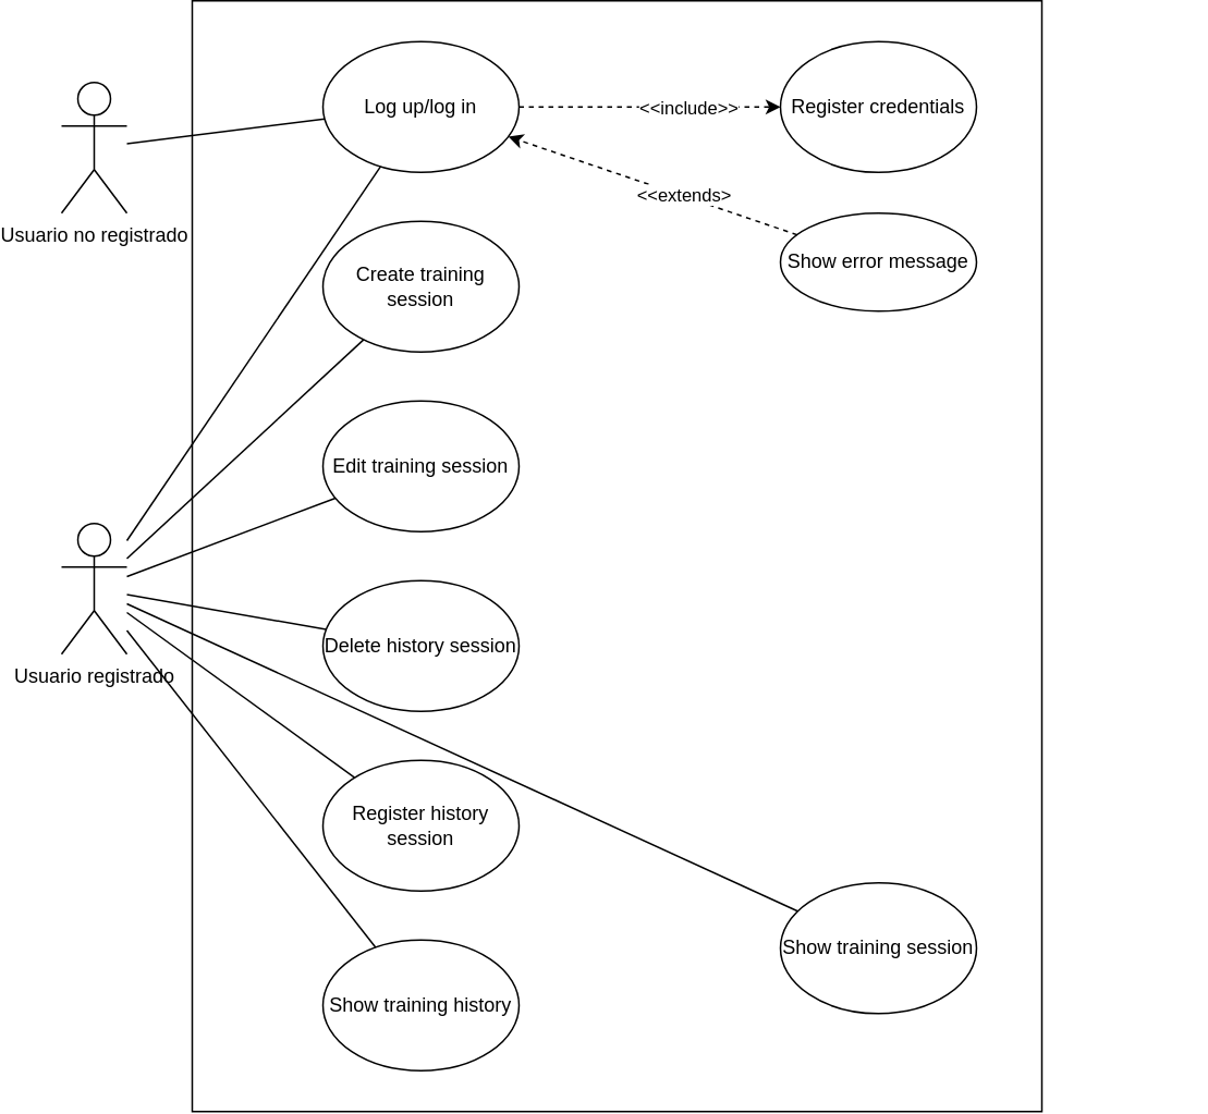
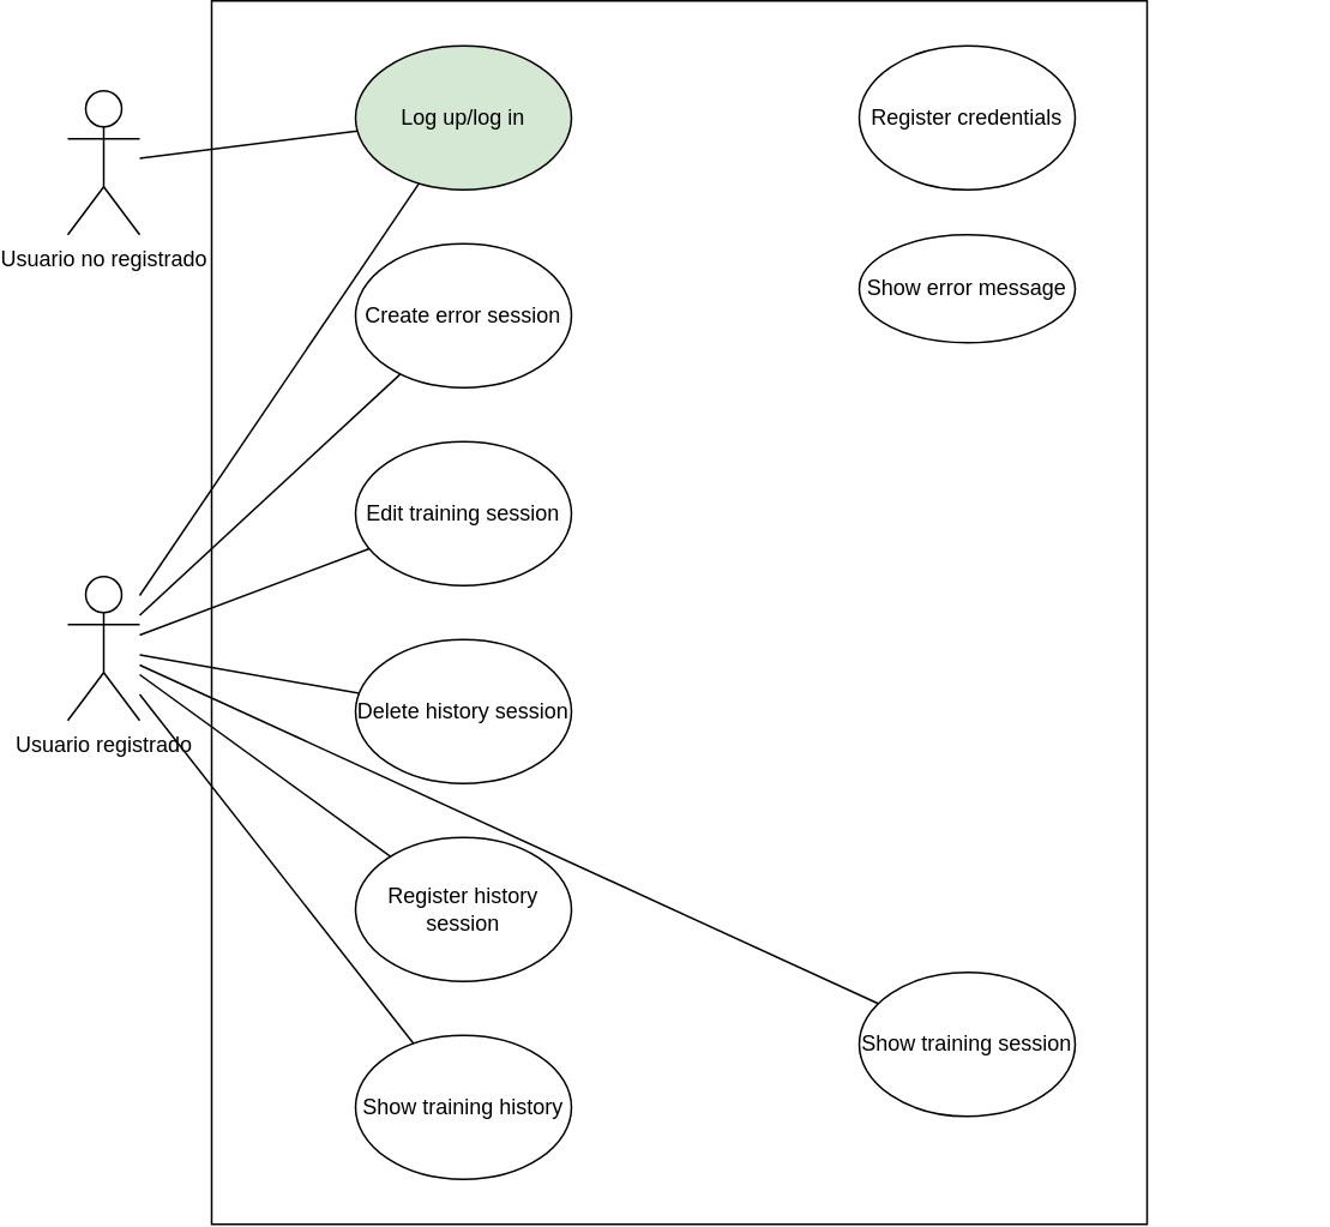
  <mxCell id="0" />
  <mxCell id="1" parent="0" />
  <mxCell id="2" value="Usuario no registrado" style="shape=umlActor;verticalLabelPosition=bottom;verticalAlign=top;html=1;outlineConnect=0;" vertex="1" parent="1"><mxGeometry x="20" y="45" width="40" height="80" as="geometry" /></mxCell>
  <mxCell id="3" value="Usuario registrado" style="shape=umlActor;verticalLabelPosition=bottom;verticalAlign=top;html=1;outlineConnect=0;" vertex="1" parent="1"><mxGeometry x="20" y="315" width="40" height="80" as="geometry" /></mxCell>
  <mxCell id="4" value="" style="rounded=0;whiteSpace=wrap;html=1;rotation=90;" vertex="1" parent="1"><mxGeometry x="20" y="75" width="680" height="520" as="geometry" /></mxCell>
- <mxCell id="5" value="Log up/log in" style="ellipse;whiteSpace=wrap;html=1;" vertex="1" parent="1"><mxGeometry x="180" y="20" width="120" height="80" as="geometry" /></mxCell>
+ <mxCell id="5" value="Log up/log in" style="ellipse;whiteSpace=wrap;html=1;fillColor=#d5e8d4;" vertex="1" parent="1"><mxGeometry x="180" y="20" width="120" height="80" as="geometry" /></mxCell>
  <mxCell id="6" value="" style="endArrow=none;html=1;rounded=0;" edge="1" parent="1" source="2" target="5"><mxGeometry width="50" height="50" relative="1" as="geometry"><mxPoint x="0" y="655" as="sourcePoint" /><mxPoint x="50" y="605" as="targetPoint" /></mxGeometry></mxCell>
  <mxCell id="7" value="" style="endArrow=none;html=1;rounded=0;" edge="1" parent="1" source="3" target="5"><mxGeometry width="50" height="50" relative="1" as="geometry"><mxPoint x="-30" y="590" as="sourcePoint" /><mxPoint x="20" y="540" as="targetPoint" /></mxGeometry></mxCell>
- <mxCell id="8" value="Create training session" style="ellipse;whiteSpace=wrap;html=1;" vertex="1" parent="1"><mxGeometry x="180" y="130" width="120" height="80" as="geometry" /></mxCell>
+ <mxCell id="8" value="Create error session" style="ellipse;whiteSpace=wrap;html=1;" vertex="1" parent="1"><mxGeometry x="180" y="130" width="120" height="80" as="geometry" /></mxCell>
  <mxCell id="9" value="Edit training session" style="ellipse;whiteSpace=wrap;html=1;" vertex="1" parent="1"><mxGeometry x="180" y="240" width="120" height="80" as="geometry" /></mxCell>
  <mxCell id="10" value="Delete history session" style="ellipse;whiteSpace=wrap;html=1;" vertex="1" parent="1"><mxGeometry x="180" y="350" width="120" height="80" as="geometry" /></mxCell>
  <mxCell id="11" value="Show training history" style="ellipse;whiteSpace=wrap;html=1;" vertex="1" parent="1"><mxGeometry x="180" y="570" width="120" height="80" as="geometry" /></mxCell>
  <mxCell id="12" value="Register history session" style="ellipse;whiteSpace=wrap;html=1;" vertex="1" parent="1"><mxGeometry x="180" y="460" width="120" height="80" as="geometry" /></mxCell>
  <mxCell id="13" value="Register credentials" style="ellipse;whiteSpace=wrap;html=1;" vertex="1" parent="1"><mxGeometry x="460" y="20" width="120" height="80" as="geometry" /></mxCell>
  <mxCell id="14" value="Show error message" style="ellipse;whiteSpace=wrap;html=1;" vertex="1" parent="1"><mxGeometry x="460" y="125" width="120" height="60" as="geometry" /></mxCell>
- <mxCell id="15" value="" style="endArrow=classic;html=1;rounded=0;dashed=1;" edge="1" parent="1" source="5" target="13"><mxGeometry width="50" height="50" relative="1" as="geometry"><mxPoint x="400" y="745" as="sourcePoint" /><mxPoint x="450" y="695" as="targetPoint" /></mxGeometry></mxCell>
- <mxCell id="16" value="&amp;lt;&amp;lt;include&amp;gt;&amp;gt;" style="edgeLabel;html=1;align=center;verticalAlign=middle;resizable=0;points=[];" vertex="1" connectable="0" parent="15"><mxGeometry x="0.283" relative="1" as="geometry"><mxPoint as="offset" /></mxGeometry></mxCell>
- <mxCell id="17" value="" style="endArrow=classic;html=1;rounded=0;dashed=1;" edge="1" parent="1" source="14" target="5"><mxGeometry width="50" height="50" relative="1" as="geometry"><mxPoint x="290.004" y="704.997" as="sourcePoint" /><mxPoint x="539.971" y="778.077" as="targetPoint" /></mxGeometry></mxCell>
- <mxCell id="18" value="&amp;lt;&amp;lt;extends&amp;gt;" style="edgeLabel;html=1;align=center;verticalAlign=middle;resizable=0;points=[];" vertex="1" connectable="0" parent="17"><mxGeometry x="-0.206" y="-1" relative="1" as="geometry"><mxPoint as="offset" /></mxGeometry></mxCell>
  <mxCell id="19" value="Show training session" style="ellipse;whiteSpace=wrap;html=1;" vertex="1" parent="1"><mxGeometry x="460" y="535" width="120" height="80" as="geometry" /></mxCell>
  <mxCell id="20" value="" style="endArrow=none;html=1;rounded=0;" edge="1" parent="1" source="3" target="19"><mxGeometry width="50" height="50" relative="1" as="geometry"><mxPoint x="70" y="745" as="sourcePoint" /><mxPoint x="120" y="695" as="targetPoint" /></mxGeometry></mxCell>
  <mxCell id="21" value="" style="endArrow=none;html=1;rounded=0;" edge="1" parent="1" source="3" target="11"><mxGeometry width="50" height="50" relative="1" as="geometry"><mxPoint x="80" y="755" as="sourcePoint" /><mxPoint x="130" y="705" as="targetPoint" /></mxGeometry></mxCell>
  <mxCell id="22" value="" style="endArrow=none;html=1;rounded=0;" edge="1" parent="1" source="3" target="12"><mxGeometry width="50" height="50" relative="1" as="geometry"><mxPoint x="90" y="765" as="sourcePoint" /><mxPoint x="140" y="715" as="targetPoint" /></mxGeometry></mxCell>
  <mxCell id="23" value="" style="endArrow=none;html=1;rounded=0;" edge="1" parent="1" source="3" target="10"><mxGeometry width="50" height="50" relative="1" as="geometry"><mxPoint x="100" y="775" as="sourcePoint" /><mxPoint x="150" y="725" as="targetPoint" /></mxGeometry></mxCell>
  <mxCell id="24" value="" style="endArrow=none;html=1;rounded=0;" edge="1" parent="1" source="9" target="3"><mxGeometry width="50" height="50" relative="1" as="geometry"><mxPoint x="110" y="785" as="sourcePoint" /><mxPoint x="160" y="735" as="targetPoint" /></mxGeometry></mxCell>
  <mxCell id="25" value="" style="endArrow=none;html=1;rounded=0;" edge="1" parent="1" source="3" target="8"><mxGeometry width="50" height="50" relative="1" as="geometry"><mxPoint x="110" y="785" as="sourcePoint" /><mxPoint x="160" y="735" as="targetPoint" /></mxGeometry></mxCell>
